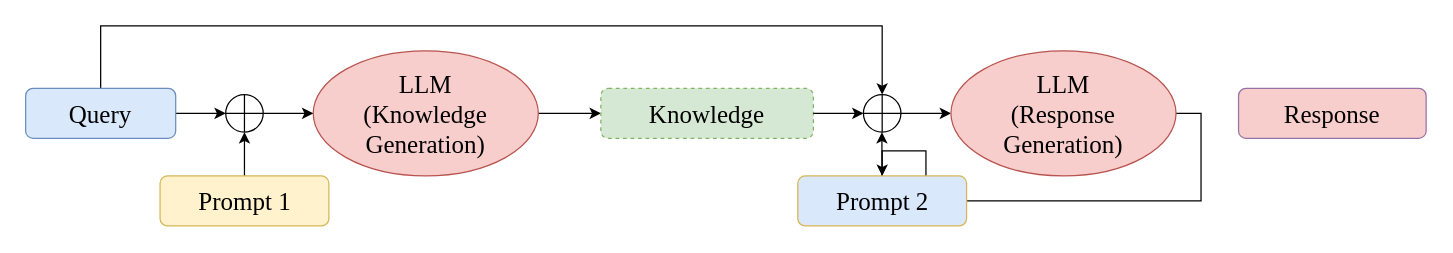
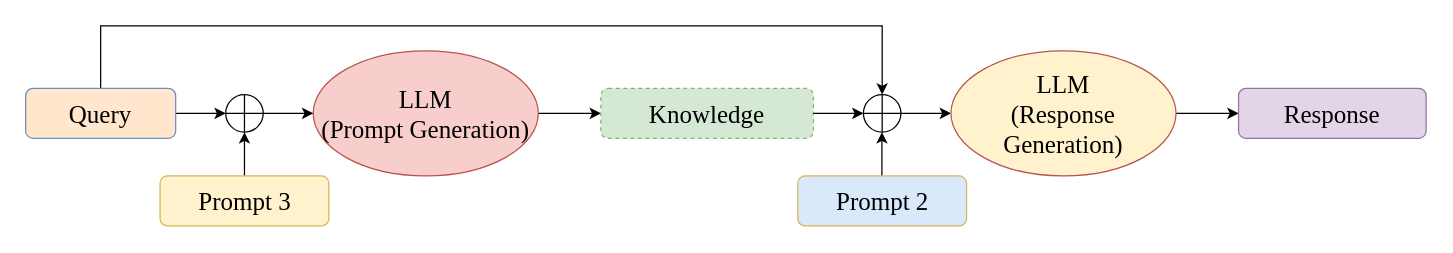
  <mxCell id="0" />
  <mxCell id="1" parent="0" />
  <mxCell id="2" style="edgeStyle=orthogonalEdgeStyle;rounded=0;orthogonalLoop=1;jettySize=auto;html=1;exitX=1;exitY=0.5;exitDx=0;exitDy=0;entryX=0;entryY=0.5;entryDx=0;entryDy=0;" edge="1" parent="1" source="4" target="8"><mxGeometry relative="1" as="geometry" /></mxCell>
  <mxCell id="3" style="edgeStyle=orthogonalEdgeStyle;rounded=0;orthogonalLoop=1;jettySize=auto;html=1;exitX=0.5;exitY=0;exitDx=0;exitDy=0;entryX=0.5;entryY=0;entryDx=0;entryDy=0;" edge="1" parent="1" source="4" target="14"><mxGeometry relative="1" as="geometry"><Array as="points"><mxPoint x="80" y="20" /><mxPoint x="705" y="20" /></Array></mxGeometry></mxCell>
- <mxCell id="4" value="&lt;font style=&quot;font-size: 20px;&quot; face=&quot;Georgia&quot;&gt;Query&lt;/font&gt;" style="rounded=1;whiteSpace=wrap;html=1;fillColor=#dae8fc;strokeColor=#6c8ebf;" vertex="1" parent="1"><mxGeometry x="20" y="70" width="120" height="40" as="geometry" /></mxCell>
+ <mxCell id="4" value="&lt;font style=&quot;font-size: 20px;&quot; face=&quot;Georgia&quot;&gt;Query&lt;/font&gt;" style="rounded=1;whiteSpace=wrap;html=1;fillColor=#ffe6cc;strokeColor=#6c8ebf;" vertex="1" parent="1"><mxGeometry x="20" y="70" width="120" height="40" as="geometry" /></mxCell>
  <mxCell id="5" style="edgeStyle=orthogonalEdgeStyle;rounded=0;orthogonalLoop=1;jettySize=auto;html=1;exitX=1;exitY=0.5;exitDx=0;exitDy=0;entryX=0;entryY=0.5;entryDx=0;entryDy=0;" edge="1" parent="1" source="6" target="11"><mxGeometry relative="1" as="geometry" /></mxCell>
- <mxCell id="6" value="&lt;font face=&quot;Georgia&quot; style=&quot;font-size: 20px;&quot;&gt;LLM&lt;br&gt;&lt;font style=&quot;font-size: 20px;&quot;&gt;(Knowledge Generation)&lt;/font&gt;&lt;/font&gt;" style="ellipse;whiteSpace=wrap;html=1;fillColor=#f8cecc;strokeColor=#b85450;" vertex="1" parent="1"><mxGeometry x="250" y="40" width="180" height="100" as="geometry" /></mxCell>
+ <mxCell id="6" value="&lt;font face=&quot;Georgia&quot; style=&quot;font-size: 20px;&quot;&gt;LLM&lt;br&gt;&lt;font style=&quot;font-size: 20px;&quot;&gt;(Prompt Generation)&lt;/font&gt;&lt;/font&gt;" style="ellipse;whiteSpace=wrap;html=1;fillColor=#f8cecc;strokeColor=#b85450;" vertex="1" parent="1"><mxGeometry x="250" y="40" width="180" height="100" as="geometry" /></mxCell>
  <mxCell id="7" style="edgeStyle=orthogonalEdgeStyle;rounded=0;orthogonalLoop=1;jettySize=auto;html=1;exitX=1;exitY=0.5;exitDx=0;exitDy=0;entryX=0;entryY=0.5;entryDx=0;entryDy=0;" edge="1" parent="1" source="8" target="6"><mxGeometry relative="1" as="geometry" /></mxCell>
  <mxCell id="8" value="" style="shape=orEllipse;perimeter=ellipsePerimeter;whiteSpace=wrap;html=1;backgroundOutline=1;" vertex="1" parent="1"><mxGeometry x="180" y="75" width="30" height="30" as="geometry" /></mxCell>
  <mxCell id="9" style="edgeStyle=orthogonalEdgeStyle;rounded=0;orthogonalLoop=1;jettySize=auto;html=1;exitX=0.5;exitY=0;exitDx=0;exitDy=0;entryX=0.5;entryY=1;entryDx=0;entryDy=0;" edge="1" parent="1" source="10" target="8"><mxGeometry relative="1" as="geometry" /></mxCell>
- <mxCell id="10" value="&lt;font style=&quot;font-size: 20px;&quot;&gt;&lt;font face=&quot;Georgia&quot;&gt;Prompt 1&lt;/font&gt;&lt;br&gt;&lt;/font&gt;" style="rounded=1;whiteSpace=wrap;html=1;fillColor=#fff2cc;strokeColor=#d6b656;" vertex="1" parent="1"><mxGeometry x="127.5" y="140" width="135" height="40" as="geometry" /></mxCell>
+ <mxCell id="10" value="&lt;font style=&quot;font-size: 20px;&quot;&gt;&lt;font face=&quot;Georgia&quot;&gt;Prompt 3&lt;/font&gt;&lt;br&gt;&lt;/font&gt;" style="rounded=1;whiteSpace=wrap;html=1;fillColor=#fff2cc;strokeColor=#d6b656;" vertex="1" parent="1"><mxGeometry x="127.5" y="140" width="135" height="40" as="geometry" /></mxCell>
  <mxCell id="11" value="&lt;font style=&quot;font-size: 20px;&quot; face=&quot;Georgia&quot;&gt;Knowledge&lt;/font&gt;" style="rounded=1;whiteSpace=wrap;html=1;fillColor=#d5e8d4;strokeColor=#82b366;dashed=1;" vertex="1" parent="1"><mxGeometry x="480" y="70" width="170" height="40" as="geometry" /></mxCell>
  <mxCell id="12" style="edgeStyle=orthogonalEdgeStyle;rounded=0;orthogonalLoop=1;jettySize=auto;html=1;exitX=1;exitY=0.5;exitDx=0;exitDy=0;entryX=0;entryY=0.5;entryDx=0;entryDy=0;" edge="1" parent="1" target="14" source="11"><mxGeometry relative="1" as="geometry"><mxPoint x="650" y="90" as="sourcePoint" /></mxGeometry></mxCell>
  <mxCell id="13" style="edgeStyle=orthogonalEdgeStyle;rounded=0;orthogonalLoop=1;jettySize=auto;html=1;exitX=1;exitY=0.5;exitDx=0;exitDy=0;entryX=0;entryY=0.5;entryDx=0;entryDy=0;" edge="1" parent="1" source="14" target="16"><mxGeometry relative="1" as="geometry" /></mxCell>
  <mxCell id="14" value="" style="shape=orEllipse;perimeter=ellipsePerimeter;whiteSpace=wrap;html=1;backgroundOutline=1;" vertex="1" parent="1"><mxGeometry x="690" y="75" width="30" height="30" as="geometry" /></mxCell>
- <mxCell id="15" style="edgeStyle=orthogonalEdgeStyle;rounded=0;orthogonalLoop=1;jettySize=auto;html=1;exitX=1;exitY=0.5;exitDx=0;exitDy=0;" edge="1" parent="1" source="16" target="19"><mxGeometry relative="1" as="geometry" /></mxCell>
- <mxCell id="16" value="&lt;font face=&quot;Georgia&quot; style=&quot;font-size: 20px;&quot;&gt;LLM&lt;br&gt;&lt;font style=&quot;font-size: 20px;&quot;&gt;(Response Generation)&lt;/font&gt;&lt;/font&gt;" style="ellipse;whiteSpace=wrap;html=1;fillColor=#f8cecc;strokeColor=#b85450;" vertex="1" parent="1"><mxGeometry x="760" y="40" width="180" height="100" as="geometry" /></mxCell>
+ <mxCell id="15" style="edgeStyle=orthogonalEdgeStyle;rounded=0;orthogonalLoop=1;jettySize=auto;html=1;exitX=1;exitY=0.5;exitDx=0;exitDy=0;entryX=0;entryY=0.5;entryDx=0;entryDy=0;" edge="1" parent="1" source="16" target="18"><mxGeometry relative="1" as="geometry" /></mxCell>
+ <mxCell id="16" value="&lt;font face=&quot;Georgia&quot; style=&quot;font-size: 20px;&quot;&gt;LLM&lt;br&gt;&lt;font style=&quot;font-size: 20px;&quot;&gt;(Response Generation)&lt;/font&gt;&lt;/font&gt;" style="ellipse;whiteSpace=wrap;html=1;fillColor=#fff2cc;strokeColor=#b85450;" vertex="1" parent="1"><mxGeometry x="760" y="40" width="180" height="100" as="geometry" /></mxCell>
  <mxCell id="17" style="edgeStyle=orthogonalEdgeStyle;rounded=0;orthogonalLoop=1;jettySize=auto;html=1;exitX=0.5;exitY=0;exitDx=0;exitDy=0;entryX=0.5;entryY=1;entryDx=0;entryDy=0;" edge="1" parent="1"><mxGeometry relative="1" as="geometry"><mxPoint x="704.8" y="150" as="sourcePoint" /><mxPoint x="704.8" y="105" as="targetPoint" /></mxGeometry></mxCell>
- <mxCell id="18" value="&lt;font style=&quot;font-size: 20px;&quot; face=&quot;Georgia&quot;&gt;Response&lt;/font&gt;" style="rounded=1;whiteSpace=wrap;html=1;fillColor=#f8cecc;strokeColor=#9673a6;" vertex="1" parent="1"><mxGeometry x="990" y="70" width="150" height="40" as="geometry" /></mxCell>
+ <mxCell id="18" value="&lt;font style=&quot;font-size: 20px;&quot; face=&quot;Georgia&quot;&gt;Response&lt;/font&gt;" style="rounded=1;whiteSpace=wrap;html=1;fillColor=#e1d5e7;strokeColor=#9673a6;" vertex="1" parent="1"><mxGeometry x="990" y="70" width="150" height="40" as="geometry" /></mxCell>
  <mxCell id="19" value="&lt;font style=&quot;font-size: 20px;&quot;&gt;&lt;font face=&quot;Georgia&quot;&gt;Prompt 2&lt;/font&gt;&lt;br&gt;&lt;/font&gt;" style="rounded=1;whiteSpace=wrap;html=1;fillColor=#dae8fc;strokeColor=#d6b656;" vertex="1" parent="1"><mxGeometry x="637.5" y="140" width="135" height="40" as="geometry" /></mxCell>
